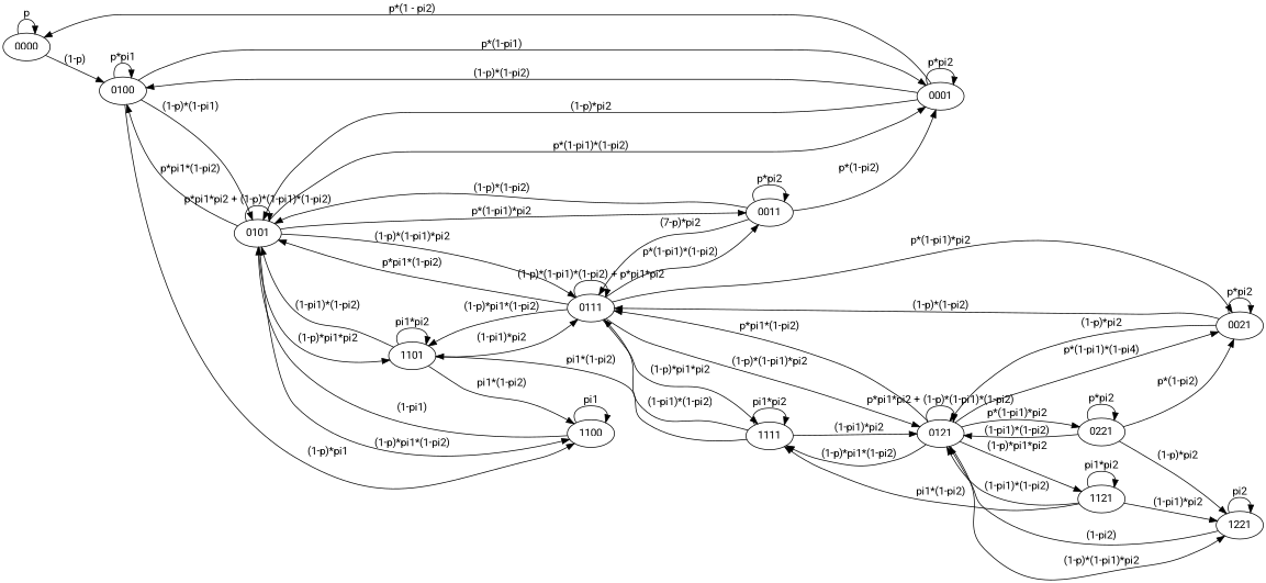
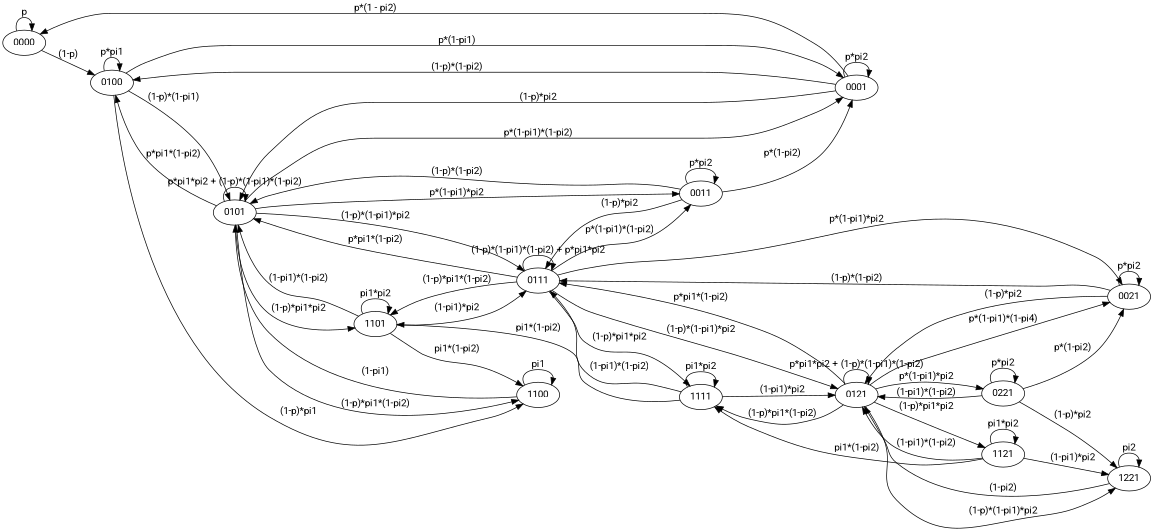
  digraph {
    fontname=Roboto
    rankdir=LR
    splines=true
    node [fontname=Roboto]
    edge [fontname=Roboto]
    0000
    0100
    0101
    0001
    1100
    0111
    0011
    1101
    0121
    0021
    1111
    0221
    1121
    1221
    0000 -> 0000 [label=p]
    0000 -> 0100 [label="(1-p)"]
    0100 -> 0100 [label="p*pi1"]
    0100 -> 0101 [label="(1-p)*(1-pi1)"]
    0100 -> 0001 [label="p*(1-pi1)"]
    0100 -> 1100 [label="(1-p)*pi1"]
    0101 -> 0100 [label="p*pi1*(1-pi2)"]
    0101 -> 0101 [label="p*pi1*pi2 + (1-p)*(1-pi1)*(1-pi2)"]
    0101 -> 0001 [label="p*(1-pi1)*(1-pi2)"]
    0101 -> 1100 [label="(1-p)*pi1*(1-pi2)"]
    0101 -> 0111 [label="(1-p)*(1-pi1)*pi2"]
    0101 -> 0011 [label="p*(1-pi1)*pi2"]
    0101 -> 1101 [label="(1-p)*pi1*pi2"]
    0001 -> 0000 [label="p*(1 - pi2)"]
    0001 -> 0100 [label="(1-p)*(1-pi2)"]
    0001 -> 0101 [label="(1-p)*pi2"]
    0001 -> 0001 [label="p*pi2"]
    1100 -> 0101 [label="(1-pi1)"]
    1100 -> 1100 [label=pi1]
    0111 -> 0101 [label="p*pi1*(1-pi2)"]
    0111 -> 0111 [label="(1-p)*(1-pi1)*(1-pi2) + p*pi1*pi2"]
    0111 -> 0011 [label="p*(1-pi1)*(1-pi2)"]
    0111 -> 1101 [label="(1-p)*pi1*(1-pi2)"]
    0111 -> 0121 [label="(1-p)*(1-pi1)*pi2"]
    0111 -> 0021 [label="p*(1-pi1)*pi2"]
    0111 -> 1111 [label="(1-p)*pi1*pi2"]
    0011 -> 0101 [label="(1-p)*(1-pi2)"]
    0011 -> 0001 [label="p*(1-pi2)"]
-   0011 -> 0111 [label="(7-p)*pi2"]
+   0011 -> 0111 [label="(1-p)*pi2"]
    0011 -> 0011 [label="p*pi2"]
    1101 -> 0101 [label="(1-pi1)*(1-pi2)"]
    1101 -> 1100 [label="pi1*(1-pi2)"]
    1101 -> 0111 [label="(1-pi1)*pi2"]
    1101 -> 1101 [label="pi1*pi2"]
    0121 -> 0111 [label="p*pi1*(1-pi2)"]
    0121 -> 0121 [label="p*pi1*pi2 + (1-p)*(1-pi1)*(1-pi2)"]
    0121 -> 0021 [label="p*(1-pi1)*(1-pi4)"]
    0121 -> 1111 [label="(1-p)*pi1*(1-pi2)"]
    0121 -> 0221 [label="p*(1-pi1)*pi2"]
    0121 -> 1121 [label="(1-p)*pi1*pi2"]
    0121 -> 1221 [label="(1-p)*(1-pi1)*pi2"]
    0021 -> 0111 [label="(1-p)*(1-pi2)"]
    0021 -> 0121 [label="(1-p)*pi2"]
    0021 -> 0021 [label="p*pi2"]
    1111 -> 0111 [label="(1-pi1)*(1-pi2)"]
    1111 -> 1101 [label="pi1*(1-pi2)"]
    1111 -> 0121 [label="(1-pi1)*pi2"]
    1111 -> 1111 [label="pi1*pi2"]
    0221 -> 0121 [label="(1-pi1)*(1-pi2)"]
    0221 -> 0021 [label="p*(1-pi2)"]
    0221 -> 0221 [label="p*pi2"]
    0221 -> 1221 [label="(1-p)*pi2"]
    1121 -> 0121 [label="(1-pi1)*(1-pi2)"]
    1121 -> 1111 [label="pi1*(1-pi2)"]
    1121 -> 1121 [label="pi1*pi2"]
    1121 -> 1221 [label="(1-pi1)*pi2"]
    1221 -> 0121 [label="(1-pi2)"]
    1221 -> 1221 [label=pi2]
  }
